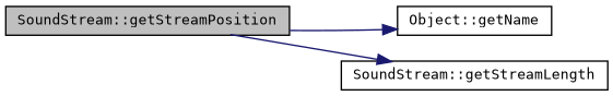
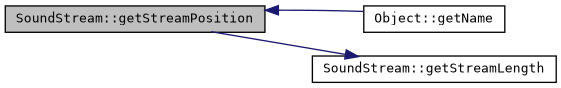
  digraph {
    fontname="DejaVu Sans Mono"
    rankdir=LR
    node [color=black fillcolor=white fontname="DejaVu Sans Mono" fontsize=10 shape=record style=filled]
    edge [color=midnightblue fontname="DejaVu Sans Mono" fontsize=10 labelfontname=Helvetica labelfontsize=10 style=solid]
    n1 [fillcolor=grey75 fontcolor=black height=0.2 label="SoundStream::getStreamPosition" width=0.4]
    n2 [height=0.2 label="Object::getName" width=0.4]
    n3 [height=0.2 label="SoundStream::getStreamLength" width=0.4]
-   n1 -> n2
+   n2 -> n1
    n1 -> n3
  }
